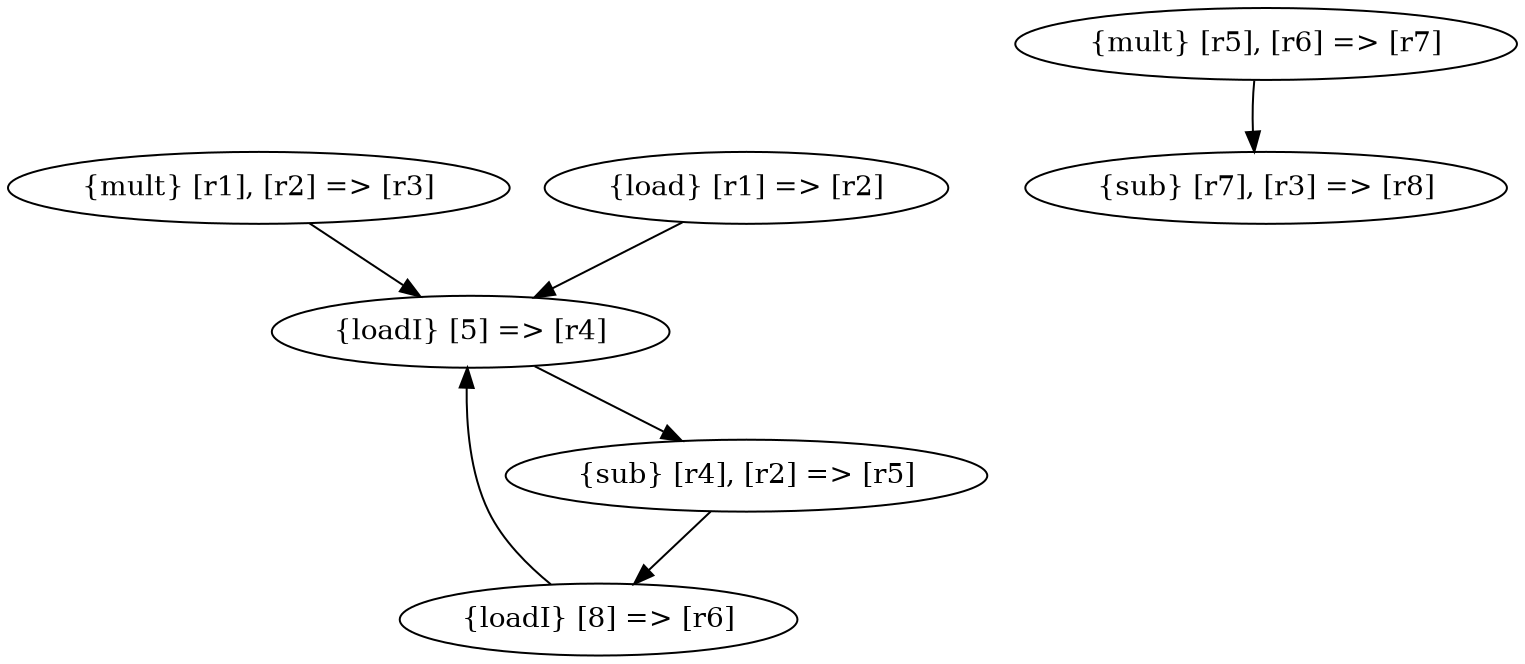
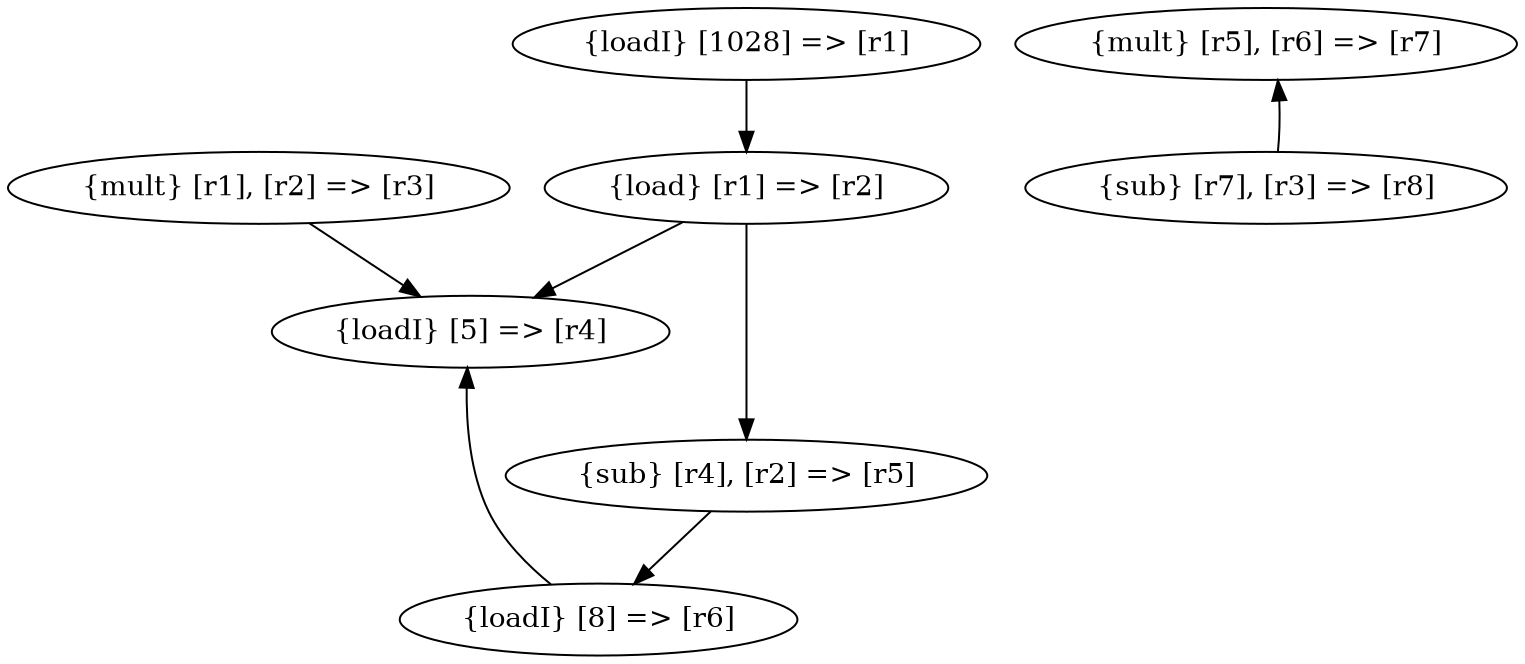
  digraph {
+   n1 [label="\{loadI\} \[1028\] =\> \[r1\]"]
    n2 [label="\{load\} \[r1\] =\> \[r2\]"]
    n3 [label="\{loadI\} \[5\] =\> \[r4\]"]
    n4 [label="\{mult\} \[r1\], \[r2\] =\> \[r3\]"]
    n5 [label="\{sub\} \[r4\], \[r2\] =\> \[r5\]"]
    n6 [label="\{loadI\} \[8\] =\> \[r6\]"]
    n7 [label="\{mult\} \[r5\], \[r6\] =\> \[r7\]"]
    n8 [label="\{sub\} \[r7\], \[r3\] =\> \[r8\]"]
+   n1 -> n2
    n2 -> n3
-   n3 -> n5
+   n2 -> n5
    n4 -> n3
    n5 -> n6
    n6 -> n3
-   n7 -> n8
+   n8 -> n7
  }
